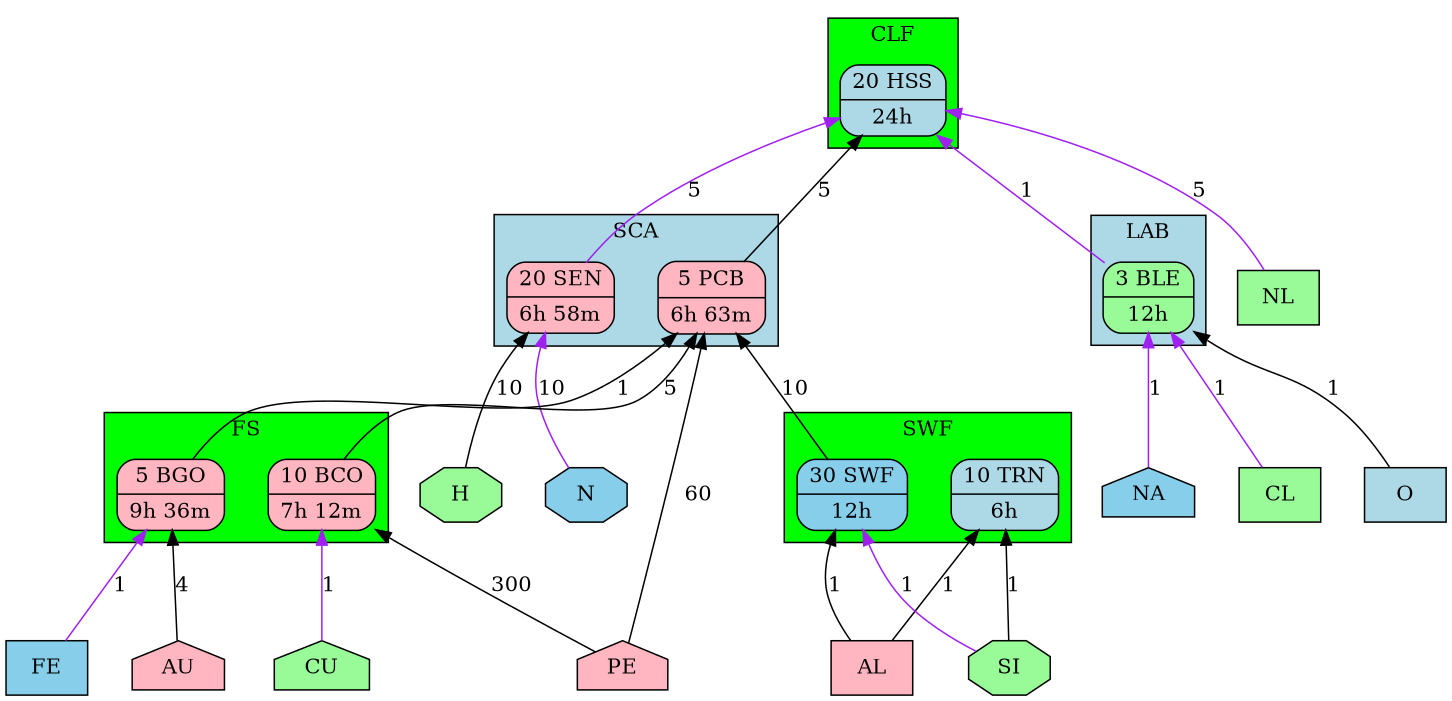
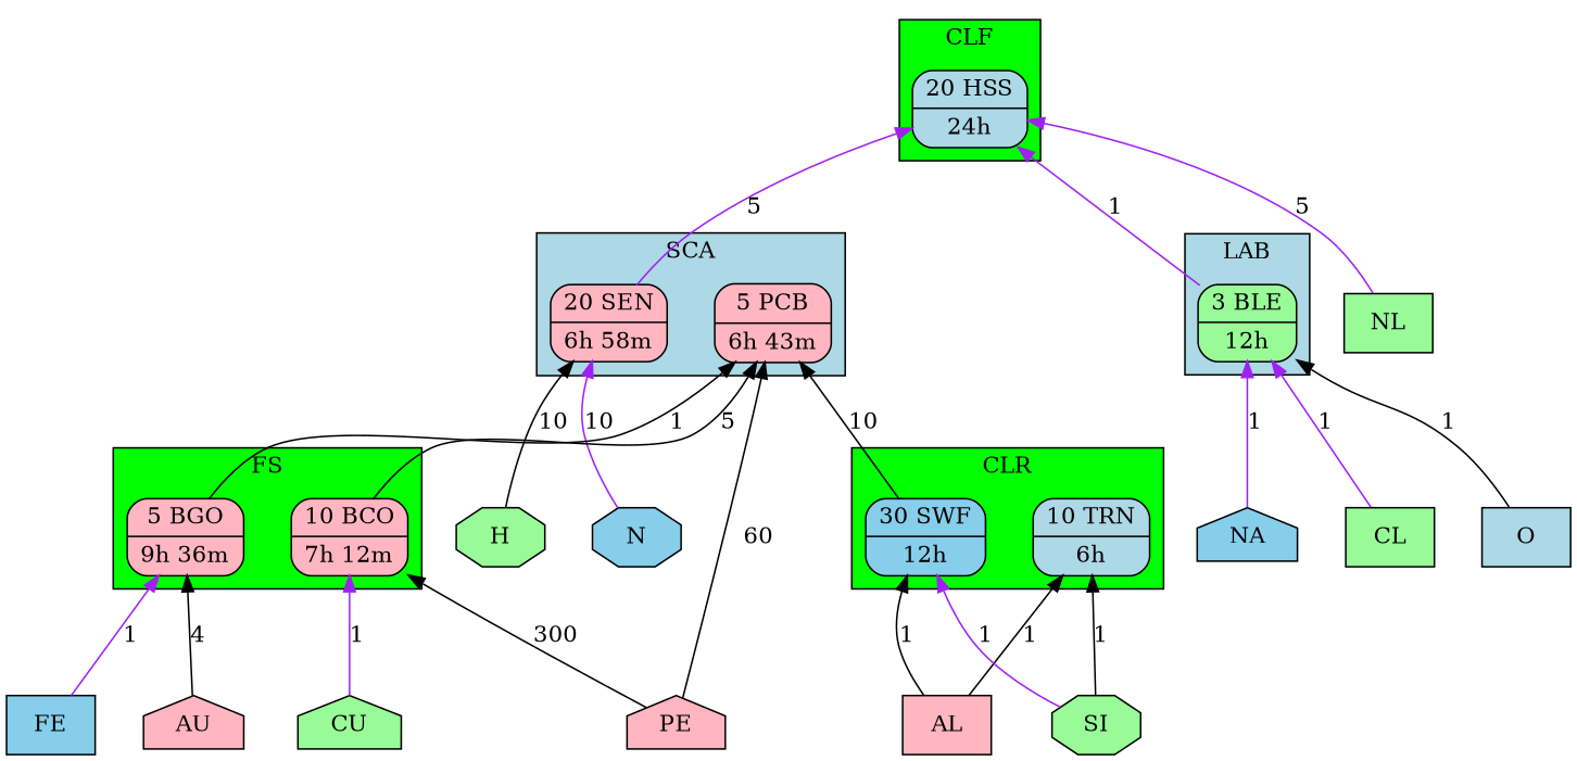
  strict digraph {
    nodesep=0.4
    ranksep=0.8
    node [fillcolor=lightpink shape=Mrecord style=filled]
    edge [color=black dir=back]
    n1 [fillcolor=lightblue label="{20 HSS|24h}"]
    n2 [label="{20 SEN|6h 58m}"]
-   n3 [label="{5 PCB|6h 63m}"]
+   n3 [label="{5 PCB|6h 43m}"]
    n4 [fillcolor=lightblue label="{10 TRN|6h}"]
    n5 [fillcolor=skyblue label="{30 SWF|12h}"]
    n6 [fillcolor=palegreen label="{3 BLE|12h}"]
    n7 [label="{5 BGO|9h 36m}"]
    n8 [label="{10 BCO|7h 12m}"]
    NL [fillcolor=palegreen shape=box]
    H [fillcolor=palegreen shape=octagon]
    N [fillcolor=skyblue shape=octagon]
    PE [shape=house]
    AL [shape=box]
    SI [fillcolor=palegreen shape=octagon]
    NA [fillcolor=skyblue shape=house]
    CL [fillcolor=palegreen shape=box]
    O [fillcolor=lightblue shape=box]
    AU [shape=house]
    FE [fillcolor=skyblue shape=box]
    CU [fillcolor=palegreen shape=house]
    subgraph cluster_1 {
      fillcolor=green
      label=CLF
      style=filled
      n1
    }
    subgraph cluster_2 {
      fillcolor=lightblue
      label=SCA
      style=filled
      n2
      n3
    }
    subgraph cluster_3 {
      fillcolor=green
-     label=SWF
+     label=CLR
      style=filled
      n4
      n5
    }
    subgraph cluster_4 {
      fillcolor=lightblue
      label=LAB
      style=filled
      n6
    }
    subgraph cluster_5 {
      fillcolor=green
      label=FS
      style=filled
      n7
      n8
    }
    n1 -> n2 [color=purple label=5]
-   n1 -> n3 [label=5]
    n1 -> n6 [color=purple label=1]
    n1 -> NL [color=purple label=5]
    n2 -> H [label=10]
    n2 -> N [color=purple label=10]
    n3 -> n5 [label=10]
    n3 -> n7 [label=1]
    n3 -> n8 [label=5]
    n3 -> PE [label=60]
    n4 -> AL [label=1]
    n4 -> SI [label=1]
    n5 -> AL [label=1]
    n5 -> SI [color=purple label=1]
    n6 -> NA [color=purple label=1]
    n6 -> CL [color=purple label=1]
    n6 -> O [label=1]
    n7 -> AU [label=4]
    n7 -> FE [color=purple label=1]
    n8 -> PE [label=300]
    n8 -> CU [color=purple label=1]
  }
